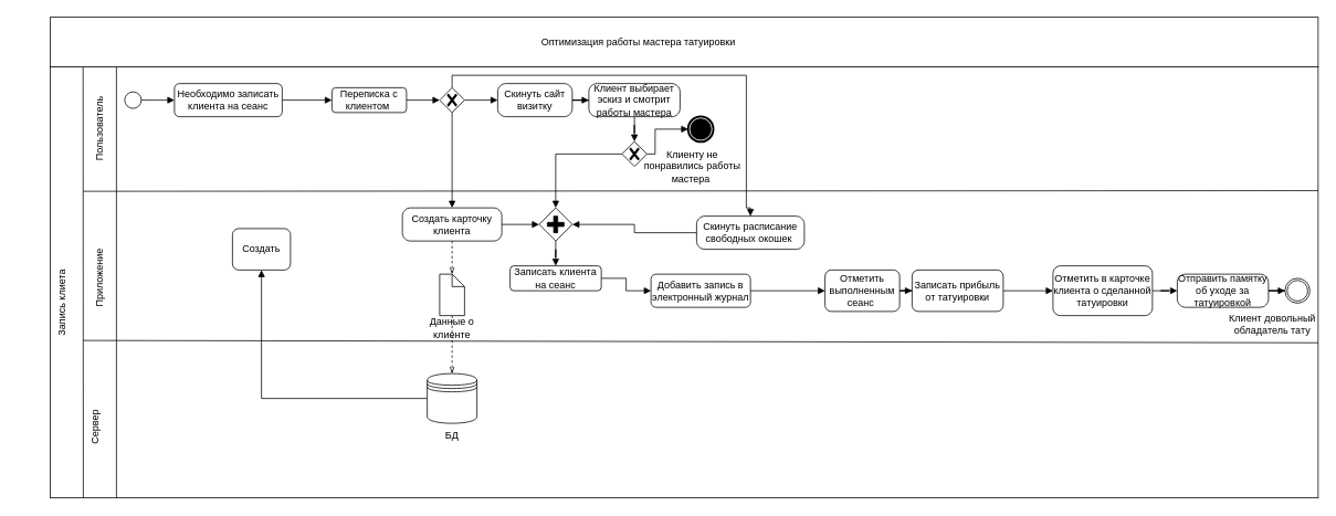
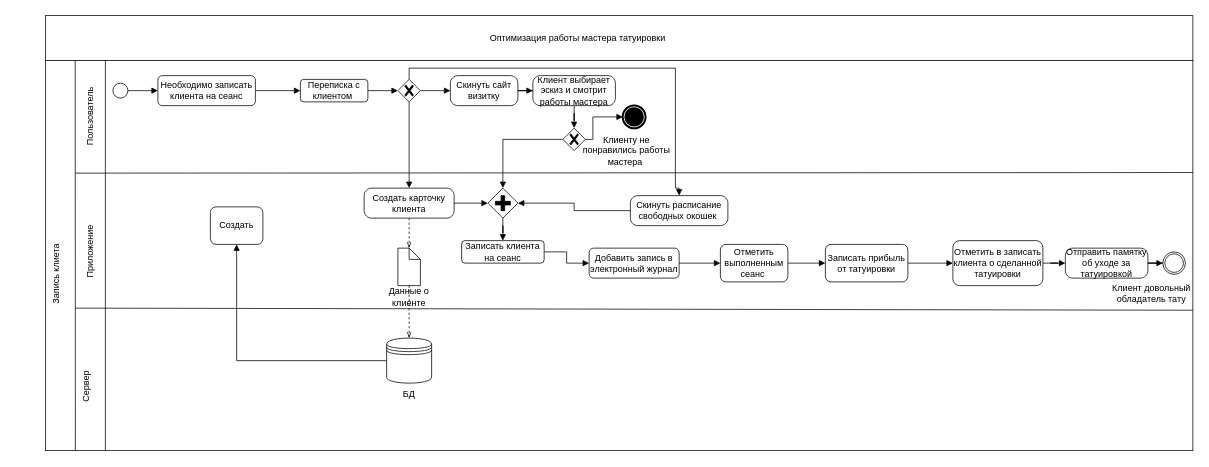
  <mxCell id="0" />
  <mxCell id="1" parent="0" />
  <mxCell id="2" value="" style="rounded=0;whiteSpace=wrap;html=1;" vertex="1" parent="1"><mxGeometry x="60" y="80" width="1530" height="520" as="geometry" /></mxCell>
  <mxCell id="3" value="" style="endArrow=none;html=1;rounded=0;entryX=0.026;entryY=0;entryDx=0;entryDy=0;entryPerimeter=0;" edge="1" parent="1" target="2"><mxGeometry width="50" height="50" relative="1" as="geometry"><mxPoint x="100" y="600" as="sourcePoint" /><mxPoint x="98" y="80" as="targetPoint" /><Array as="points" /></mxGeometry></mxCell>
  <mxCell id="4" value="Запись клиета" style="text;html=1;align=center;verticalAlign=middle;resizable=0;points=[];autosize=1;strokeColor=none;fillColor=none;rotation=-90;" vertex="1" parent="1"><mxGeometry x="20" y="350" width="110" height="30" as="geometry" /></mxCell>
  <mxCell id="5" value="" style="endArrow=none;html=1;rounded=0;entryX=1;entryY=0.64;entryDx=0;entryDy=0;entryPerimeter=0;" edge="1" parent="1" target="2"><mxGeometry width="50" height="50" relative="1" as="geometry"><mxPoint x="100" y="410" as="sourcePoint" /><mxPoint x="490" y="390" as="targetPoint" /></mxGeometry></mxCell>
  <mxCell id="6" value="" style="endArrow=none;html=1;rounded=0;entryX=1;entryY=0.287;entryDx=0;entryDy=0;entryPerimeter=0;" edge="1" parent="1" target="2"><mxGeometry width="50" height="50" relative="1" as="geometry"><mxPoint x="100" y="230" as="sourcePoint" /><mxPoint x="910" y="232.8" as="targetPoint" /></mxGeometry></mxCell>
  <mxCell id="7" value="" style="endArrow=none;html=1;rounded=0;" edge="1" parent="1"><mxGeometry width="50" height="50" relative="1" as="geometry"><mxPoint x="140" y="600" as="sourcePoint" /><mxPoint x="140" y="80" as="targetPoint" /></mxGeometry></mxCell>
  <mxCell id="8" value="Сервер" style="text;html=1;align=center;verticalAlign=middle;resizable=0;points=[];autosize=1;strokeColor=none;fillColor=none;rotation=-90;" vertex="1" parent="1"><mxGeometry x="80" y="500" width="70" height="30" as="geometry" /></mxCell>
  <mxCell id="9" value="Приложение" style="text;html=1;align=center;verticalAlign=middle;resizable=0;points=[];autosize=1;strokeColor=none;fillColor=none;rotation=-90;" vertex="1" parent="1"><mxGeometry x="70" y="320" width="100" height="30" as="geometry" /></mxCell>
  <mxCell id="10" value="Пользователь" style="text;html=1;align=center;verticalAlign=middle;resizable=0;points=[];autosize=1;strokeColor=none;fillColor=none;rotation=-90;" vertex="1" parent="1"><mxGeometry x="70" y="140" width="100" height="30" as="geometry" /></mxCell>
  <mxCell id="11" style="edgeStyle=orthogonalEdgeStyle;rounded=0;orthogonalLoop=1;jettySize=auto;html=1;entryX=0;entryY=0.5;entryDx=0;entryDy=0;endArrow=block;endFill=1;" edge="1" parent="1" source="12"><mxGeometry relative="1" as="geometry"><mxPoint x="210" as="targetPoint" y="120" /></mxGeometry></mxCell>
  <mxCell id="12" value="" style="points=[[0.145,0.145,0],[0.5,0,0],[0.855,0.145,0],[1,0.5,0],[0.855,0.855,0],[0.5,1,0],[0.145,0.855,0],[0,0.5,0]];shape=mxgraph.bpmn.event;html=1;verticalLabelPosition=bottom;labelBackgroundColor=#ffffff;verticalAlign=top;align=center;perimeter=ellipsePerimeter;outlineConnect=0;aspect=fixed;outline=standard;symbol=general;" vertex="1" parent="1"><mxGeometry x="150" y="110" width="20" height="20" as="geometry" /></mxCell>
  <mxCell id="13" value="" style="edgeStyle=orthogonalEdgeStyle;rounded=0;orthogonalLoop=1;jettySize=auto;html=1;endArrow=block;endFill=1;" edge="1" parent="1" source="14" target="16"><mxGeometry relative="1" as="geometry" /></mxCell>
  <mxCell id="14" value="Необходимо записать клиента на сеанс" style="rounded=1;whiteSpace=wrap;html=1;" vertex="1" parent="1"><mxGeometry x="210" y="100" width="130" height="40" as="geometry" /></mxCell>
  <mxCell id="15" value="" style="edgeStyle=orthogonalEdgeStyle;rounded=0;orthogonalLoop=1;jettySize=auto;html=1;endArrow=block;endFill=1;" edge="1" parent="1" source="16" target="20"><mxGeometry relative="1" as="geometry" /></mxCell>
  <mxCell id="16" value="Переписка с клиентом&amp;nbsp;" style="rounded=1;whiteSpace=wrap;html=1;" vertex="1" parent="1"><mxGeometry x="400" y="105" width="90" height="30" as="geometry" /></mxCell>
  <mxCell id="17" value="" style="edgeStyle=orthogonalEdgeStyle;rounded=0;orthogonalLoop=1;jettySize=auto;html=1;endArrow=block;endFill=1;" edge="1" parent="1" source="20" target="22"><mxGeometry relative="1" as="geometry" /></mxCell>
  <mxCell id="18" value="" style="edgeStyle=orthogonalEdgeStyle;rounded=0;orthogonalLoop=1;jettySize=auto;html=1;endArrow=block;endFill=1;" edge="1" parent="1" source="20" target="25"><mxGeometry relative="1" as="geometry" /></mxCell>
  <mxCell id="19" style="edgeStyle=orthogonalEdgeStyle;rounded=0;orthogonalLoop=1;jettySize=auto;html=1;entryX=0.5;entryY=0;entryDx=0;entryDy=0;entryPerimeter=0;endArrow=block;endFill=1;" edge="1" parent="1" source="20" target="27"><mxGeometry relative="1" as="geometry"><Array as="points"><mxPoint x="545" y="90" /><mxPoint x="900" y="90" /><mxPoint x="900" y="250" /></Array></mxGeometry></mxCell>
  <mxCell id="20" value="" style="points=[[0.25,0.25,0],[0.5,0,0],[0.75,0.25,0],[1,0.5,0],[0.75,0.75,0],[0.5,1,0],[0.25,0.75,0],[0,0.5,0]];shape=mxgraph.bpmn.gateway2;html=1;verticalLabelPosition=bottom;labelBackgroundColor=#ffffff;verticalAlign=top;align=center;perimeter=rhombusPerimeter;outlineConnect=0;outline=none;symbol=none;gwType=exclusive;" vertex="1" parent="1"><mxGeometry x="530" y="105" width="30" height="30" as="geometry" /></mxCell>
  <mxCell id="21" value="" style="edgeStyle=orthogonalEdgeStyle;rounded=0;orthogonalLoop=1;jettySize=auto;html=1;endArrow=block;endFill=1;" edge="1" parent="1" source="22" target="31"><mxGeometry relative="1" as="geometry" /></mxCell>
  <mxCell id="22" value="Скинуть сайт визитку" style="points=[[0.25,0,0],[0.5,0,0],[0.75,0,0],[1,0.25,0],[1,0.5,0],[1,0.75,0],[0.75,1,0],[0.5,1,0],[0.25,1,0],[0,0.75,0],[0,0.5,0],[0,0.25,0]];shape=mxgraph.bpmn.task;whiteSpace=wrap;rectStyle=rounded;size=10;html=1;taskMarker=abstract;" vertex="1" parent="1"><mxGeometry x="600" y="100" width="90" height="40" as="geometry" /></mxCell>
  <mxCell id="23" value="" style="edgeStyle=orthogonalEdgeStyle;rounded=0;orthogonalLoop=1;jettySize=auto;html=1;endArrow=block;endFill=1;" edge="1" parent="1" source="25" target="29"><mxGeometry relative="1" as="geometry" /></mxCell>
  <mxCell id="24" value="" style="edgeStyle=orthogonalEdgeStyle;rounded=0;orthogonalLoop=1;jettySize=auto;html=1;endArrow=openThin;endFill=0;dashed=1;" edge="1" parent="1" source="25" target="52"><mxGeometry relative="1" as="geometry" /></mxCell>
  <mxCell id="25" value="Создать карточку клиента" style="points=[[0.25,0,0],[0.5,0,0],[0.75,0,0],[1,0.25,0],[1,0.5,0],[1,0.75,0],[0.75,1,0],[0.5,1,0],[0.25,1,0],[0,0.75,0],[0,0.5,0],[0,0.25,0]];shape=mxgraph.bpmn.task;whiteSpace=wrap;rectStyle=rounded;size=10;html=1;taskMarker=abstract;" vertex="1" parent="1"><mxGeometry x="485" y="250" width="120" height="40" as="geometry" /></mxCell>
  <mxCell id="26" value="" style="edgeStyle=orthogonalEdgeStyle;rounded=0;orthogonalLoop=1;jettySize=auto;html=1;endArrow=block;endFill=1;" edge="1" parent="1" source="27" target="29"><mxGeometry relative="1" as="geometry" /></mxCell>
  <mxCell id="27" value="Скинуть расписание свободных окошек&amp;nbsp;" style="points=[[0.25,0,0],[0.5,0,0],[0.75,0,0],[1,0.25,0],[1,0.5,0],[1,0.75,0],[0.75,1,0],[0.5,1,0],[0.25,1,0],[0,0.75,0],[0,0.5,0],[0,0.25,0]];shape=mxgraph.bpmn.task;whiteSpace=wrap;rectStyle=rounded;size=10;html=1;taskMarker=abstract;" vertex="1" parent="1"><mxGeometry x="840" y="260" width="130" height="40" as="geometry" /></mxCell>
  <mxCell id="28" value="" style="edgeStyle=orthogonalEdgeStyle;rounded=0;orthogonalLoop=1;jettySize=auto;html=1;endArrow=block;endFill=1;" edge="1" parent="1" source="29" target="38"><mxGeometry relative="1" as="geometry" /></mxCell>
  <mxCell id="29" value="" style="points=[[0.25,0.25,0],[0.5,0,0],[0.75,0.25,0],[1,0.5,0],[0.75,0.75,0],[0.5,1,0],[0.25,0.75,0],[0,0.5,0]];shape=mxgraph.bpmn.gateway2;html=1;verticalLabelPosition=bottom;labelBackgroundColor=#ffffff;verticalAlign=top;align=center;perimeter=rhombusPerimeter;outlineConnect=0;outline=none;symbol=none;gwType=parallel;" vertex="1" parent="1"><mxGeometry x="650" y="250" width="40" height="40" as="geometry" /></mxCell>
  <mxCell id="30" style="edgeStyle=orthogonalEdgeStyle;rounded=0;orthogonalLoop=1;jettySize=auto;html=1;endArrow=block;endFill=1;" edge="1" parent="1" source="31" target="34"><mxGeometry relative="1" as="geometry" /></mxCell>
  <mxCell id="31" value="Клиент выбирает эскиз и смотрит работы мастера" style="points=[[0.25,0,0],[0.5,0,0],[0.75,0,0],[1,0.25,0],[1,0.5,0],[1,0.75,0],[0.75,1,0],[0.5,1,0],[0.25,1,0],[0,0.75,0],[0,0.5,0],[0,0.25,0]];shape=mxgraph.bpmn.task;whiteSpace=wrap;rectStyle=rounded;size=10;html=1;taskMarker=abstract;" vertex="1" parent="1"><mxGeometry x="710" y="100" width="110" height="40" as="geometry" /></mxCell>
  <mxCell id="32" value="" style="edgeStyle=orthogonalEdgeStyle;rounded=0;orthogonalLoop=1;jettySize=auto;html=1;endArrow=block;endFill=1;" edge="1" parent="1" source="34" target="35"><mxGeometry relative="1" as="geometry"><Array as="points"><mxPoint x="790" y="185" /><mxPoint x="790" y="155" /></Array></mxGeometry></mxCell>
  <mxCell id="33" style="edgeStyle=orthogonalEdgeStyle;rounded=0;orthogonalLoop=1;jettySize=auto;html=1;entryX=0.5;entryY=0;entryDx=0;entryDy=0;entryPerimeter=0;endArrow=block;endFill=1;" edge="1" parent="1" source="34" target="29"><mxGeometry relative="1" as="geometry" /></mxCell>
  <mxCell id="34" value="" style="points=[[0.25,0.25,0],[0.5,0,0],[0.75,0.25,0],[1,0.5,0],[0.75,0.75,0],[0.5,1,0],[0.25,0.75,0],[0,0.5,0]];shape=mxgraph.bpmn.gateway2;html=1;verticalLabelPosition=bottom;labelBackgroundColor=#ffffff;verticalAlign=top;align=center;perimeter=rhombusPerimeter;outlineConnect=0;outline=none;symbol=none;gwType=exclusive;" vertex="1" parent="1"><mxGeometry x="750" y="170" width="30" height="30" as="geometry" /></mxCell>
  <mxCell id="35" value="" style="points=[[0.145,0.145,0],[0.5,0,0],[0.855,0.145,0],[1,0.5,0],[0.855,0.855,0],[0.5,1,0],[0.145,0.855,0],[0,0.5,0]];shape=mxgraph.bpmn.event;html=1;verticalLabelPosition=bottom;labelBackgroundColor=#ffffff;verticalAlign=top;align=center;perimeter=ellipsePerimeter;outlineConnect=0;aspect=fixed;outline=end;symbol=terminate;" vertex="1" parent="1"><mxGeometry x="830" y="140" width="30" height="30" as="geometry" /></mxCell>
  <mxCell id="36" value="Клиенту не понравились работы мастера&amp;nbsp;" style="text;html=1;strokeColor=none;fillColor=none;align=center;verticalAlign=middle;whiteSpace=wrap;rounded=0;" vertex="1" parent="1"><mxGeometry x="770" y="180" width="130" height="40" as="geometry" /></mxCell>
  <mxCell id="37" value="" style="edgeStyle=orthogonalEdgeStyle;rounded=0;orthogonalLoop=1;jettySize=auto;html=1;endArrow=block;endFill=1;" edge="1" parent="1" source="38" target="40"><mxGeometry relative="1" as="geometry" /></mxCell>
  <mxCell id="38" value="Записать клиента на сеанс" style="rounded=1;whiteSpace=wrap;html=1;" vertex="1" parent="1"><mxGeometry x="615" y="320" width="110" height="30" as="geometry" /></mxCell>
  <mxCell id="39" value="" style="edgeStyle=orthogonalEdgeStyle;rounded=0;orthogonalLoop=1;jettySize=auto;html=1;endArrow=block;endFill=1;" edge="1" parent="1" source="40" target="42"><mxGeometry relative="1" as="geometry" /></mxCell>
  <mxCell id="40" value="Добавить запись в электронный журнал" style="rounded=1;whiteSpace=wrap;html=1;" vertex="1" parent="1"><mxGeometry x="785" y="330" width="120" height="40" as="geometry" /></mxCell>
  <mxCell id="41" value="" style="edgeStyle=orthogonalEdgeStyle;rounded=0;orthogonalLoop=1;jettySize=auto;html=1;endArrow=block;endFill=1;" edge="1" parent="1" source="42" target="44"><mxGeometry relative="1" as="geometry" /></mxCell>
- <mxCell id="42" value="Отметить выполненным сеанс&amp;nbsp;" style="rounded=1;whiteSpace=wrap;html=1;" vertex="1" parent="1"><mxGeometry x="995" y="325" width="90" height="50" as="geometry" /></mxCell>
+ <mxCell id="42" value="Отметить выполненным сеанс&amp;nbsp;" style="rounded=1;whiteSpace=wrap;html=1;" vertex="1" parent="1"><mxGeometry x="960" y="325" width="90" height="50" as="geometry" /></mxCell>
  <mxCell id="43" value="" style="edgeStyle=orthogonalEdgeStyle;rounded=0;orthogonalLoop=1;jettySize=auto;html=1;endArrow=block;endFill=1;" edge="1" parent="1" source="44" target="46"><mxGeometry relative="1" as="geometry" /></mxCell>
  <mxCell id="44" value="Записать прибыль от татуировки" style="rounded=1;whiteSpace=wrap;html=1;" vertex="1" parent="1"><mxGeometry x="1100" y="325" width="110" height="50" as="geometry" /></mxCell>
  <mxCell id="45" value="" style="edgeStyle=orthogonalEdgeStyle;rounded=0;orthogonalLoop=1;jettySize=auto;html=1;endArrow=block;endFill=1;" edge="1" parent="1" source="46" target="48"><mxGeometry relative="1" as="geometry" /></mxCell>
- <mxCell id="46" value="Отметить в карточке клиента о сделанной татуировки" style="rounded=1;whiteSpace=wrap;html=1;" vertex="1" parent="1"><mxGeometry x="1270" y="320" width="120" height="60" as="geometry" /></mxCell>
+ <mxCell id="46" value="Отметить в записать клиента о сделанной татуировки" style="rounded=1;whiteSpace=wrap;html=1;" vertex="1" parent="1"><mxGeometry x="1270" y="320" width="120" height="60" as="geometry" /></mxCell>
  <mxCell id="47" value="" style="edgeStyle=orthogonalEdgeStyle;rounded=0;orthogonalLoop=1;jettySize=auto;html=1;endArrow=block;endFill=1;" edge="1" parent="1" source="48" target="49"><mxGeometry relative="1" as="geometry" /></mxCell>
  <mxCell id="48" value="Отправить памятку об уходе за татуировкой" style="points=[[0.25,0,0],[0.5,0,0],[0.75,0,0],[1,0.25,0],[1,0.5,0],[1,0.75,0],[0.75,1,0],[0.5,1,0],[0.25,1,0],[0,0.75,0],[0,0.5,0],[0,0.25,0]];shape=mxgraph.bpmn.task;whiteSpace=wrap;rectStyle=rounded;size=10;html=1;taskMarker=abstract;" vertex="1" parent="1"><mxGeometry x="1420" y="330" width="110" height="40" as="geometry" /></mxCell>
  <mxCell id="49" value="" style="points=[[0.145,0.145,0],[0.5,0,0],[0.855,0.145,0],[1,0.5,0],[0.855,0.855,0],[0.5,1,0],[0.145,0.855,0],[0,0.5,0]];shape=mxgraph.bpmn.event;html=1;verticalLabelPosition=bottom;labelBackgroundColor=#ffffff;verticalAlign=top;align=center;perimeter=ellipsePerimeter;outlineConnect=0;aspect=fixed;outline=throwing;symbol=general;" vertex="1" parent="1"><mxGeometry x="1550" y="335" width="30" height="30" as="geometry" /></mxCell>
  <mxCell id="50" value="Клиент довольный обладатель тату" style="text;html=1;strokeColor=none;fillColor=none;align=center;verticalAlign=middle;whiteSpace=wrap;rounded=0;" vertex="1" parent="1"><mxGeometry x="1480" y="370" width="110" height="40" as="geometry" /></mxCell>
  <mxCell id="51" value="" style="edgeStyle=orthogonalEdgeStyle;rounded=0;orthogonalLoop=1;jettySize=auto;html=1;dashed=1;endArrow=openThin;endFill=0;" edge="1" parent="1" source="52" target="55"><mxGeometry relative="1" as="geometry" /></mxCell>
  <mxCell id="52" value="" style="shape=mxgraph.bpmn.data;labelPosition=center;verticalLabelPosition=bottom;align=center;verticalAlign=top;whiteSpace=wrap;size=15;html=1;" vertex="1" parent="1"><mxGeometry x="530" y="330" width="30" height="50" as="geometry" /></mxCell>
  <mxCell id="53" value="Данные о клиенте" style="text;html=1;strokeColor=none;fillColor=none;align=center;verticalAlign=middle;whiteSpace=wrap;rounded=0;dashed=1;" vertex="1" parent="1"><mxGeometry x="515" y="380" width="60" height="30" as="geometry" /></mxCell>
  <mxCell id="54" style="edgeStyle=orthogonalEdgeStyle;rounded=0;orthogonalLoop=1;jettySize=auto;html=1;entryX=0.5;entryY=1;entryDx=0;entryDy=0;endArrow=block;endFill=1;" edge="1" parent="1" source="55" target="57"><mxGeometry relative="1" as="geometry" /></mxCell>
  <mxCell id="55" value="" style="shape=datastore;whiteSpace=wrap;html=1;labelPosition=center;verticalLabelPosition=bottom;align=center;verticalAlign=top;" vertex="1" parent="1"><mxGeometry x="515" y="450" width="60" height="60" as="geometry" /></mxCell>
  <mxCell id="56" value="БД" style="text;html=1;strokeColor=none;fillColor=none;align=center;verticalAlign=middle;whiteSpace=wrap;rounded=0;" vertex="1" parent="1"><mxGeometry x="515" y="510" width="60" height="30" as="geometry" /></mxCell>
  <mxCell id="57" value="Создать" style="rounded=1;whiteSpace=wrap;html=1;" vertex="1" parent="1"><mxGeometry x="280" y="275" width="70" height="50" as="geometry" /></mxCell>
  <mxCell id="58" value="" style="rounded=0;whiteSpace=wrap;html=1;" vertex="1" parent="1"><mxGeometry x="60" y="20" width="1530" height="60" as="geometry" /></mxCell>
  <mxCell id="59" value="Оптимизация работы мастера татуировки" style="text;html=1;strokeColor=none;fillColor=none;align=center;verticalAlign=middle;whiteSpace=wrap;rounded=0;" vertex="1" parent="1"><mxGeometry x="630" y="35" width="280" height="30" as="geometry" /></mxCell>
